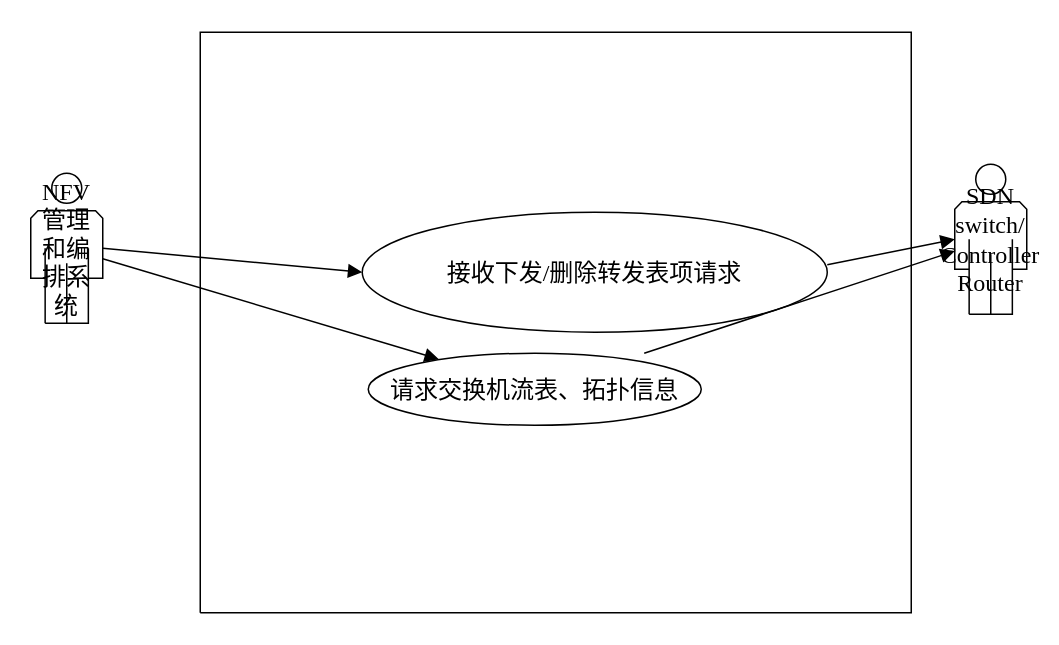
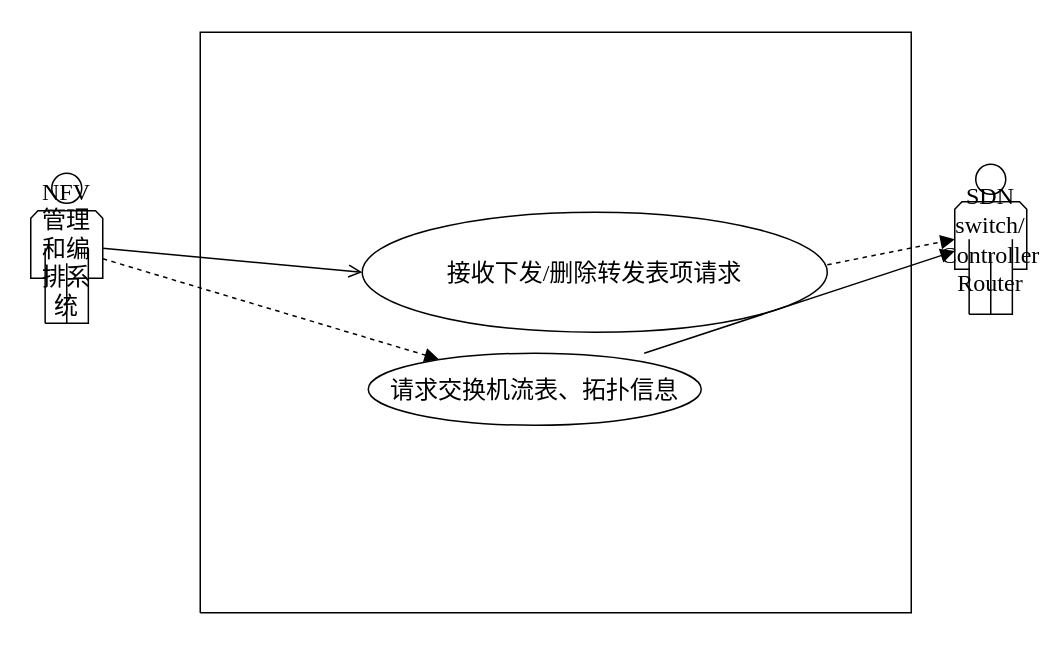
  <mxCell id="0" />
  <mxCell id="1" parent="0" />
  <mxCell id="2" style="vsdxID=3;fillColor=none;gradientColor=none;strokeColor=none;spacingLeft=1;spacingRight=1;labelBackgroundColor=none;rounded=0;html=1;whiteSpace=wrap;" parent="1" vertex="1"><mxGeometry x="133" y="21" width="474" height="387" as="geometry" /></mxCell>
  <mxCell id="3" style="vsdxID=4;fillColor=#FFFFFF;gradientColor=none;shape=stencil(UzV2Ls5ILEhVNTIoLinKz04tz0wpyVA1dlE1MsrMy0gtyiwBslSNXVWNndPyi1LTi/JL81Ig/IJEkEoQKze/DGRCBUSfAUiHkUElhGdoAOG7QZTmZOYhKTWlkVqYJFmKiXcDVVSSqRDNS0AGIj7SMnNyINGJLI8ef0AhSNwbuwIA);strokeColor=#000000;labelBackgroundColor=none;rounded=0;html=1;whiteSpace=wrap;" parent="2" vertex="1"><mxGeometry width="474" height="387" as="geometry" /></mxCell>
  <mxCell id="4" value="&lt;p style=&quot;align:center;margin-left:0;margin-right:0;margin-top:0px;margin-bottom:0px;text-indent:0;valign:middle;direction:ltr;&quot;&gt;&lt;/p&gt;" style="text;vsdxID=4;fillColor=none;gradientColor=none;strokeColor=none;labelBackgroundColor=none;rounded=0;html=1;whiteSpace=wrap;verticalAlign=middle;align=center;;html=1;" parent="3" vertex="1"><mxGeometry y="-0.93" width="474.31" height="387.93" as="geometry" /></mxCell>
  <mxCell id="5" style="vsdxID=6;fillColor=none;gradientColor=none;gradientDirection=north;strokeColor=none;spacingLeft=1;spacingRight=1;labelBackgroundColor=none;rounded=0;html=1;whiteSpace=wrap;" parent="2" vertex="1"><mxGeometry width="474" height="42" as="geometry" /></mxCell>
  <mxCell id="6" value="&lt;p style=&quot;align:center;margin-left:0;margin-right:0;margin-top:0px;margin-bottom:0px;text-indent:0;valign:middle;direction:ltr;&quot;&gt;&lt;/p&gt;" style="verticalAlign=middle;align=center;vsdxID=7;fillColor=none;gradientColor=none;strokeColor=none;labelBackgroundColor=none;rounded=0;html=1;whiteSpace=wrap;" parent="5" vertex="1"><mxGeometry width="474" height="42" as="geometry" /></mxCell>
  <mxCell id="7" value="&lt;font style=&quot;font-size:16px;font-family:SimSun;color:#000000;direction:ltr;letter-spacing:0px;line-height:120%;opacity:1&quot;&gt;NFV管理和编排系统&lt;br/&gt;&lt;/font&gt;" style="verticalAlign=middle;align=center;vsdxID=1;fillColor=#FFFFFF;gradientColor=none;shape=stencil(tZTbDoIwDEC/Zo+QsQnis5f/WHTA4mSkTMW/d6SiQIQg6lu7nna9pYSvy0wUkjBaWjBHeVUHmxG+IYypPJOgrJMI3xK+TgzIFMw5P6BeiJqspZO51BEq9GO0dmH0hmpAUd8hq1U+zIbT0eUIOpfkI2TQRVk4jK6mo01zpmUwva54Njo2gviDyYbz2ehHYccXsbe0Kz+IenibFrB3JniOwl8wpKHpG6pV03A/XrwLRytPVKr0wFhhlck7a6gFpNJzX3mJFunDD03lVcqi9fxNcoO1/iU5J7wuRaK0xkPTtvcvi3vCq8S3dw==);labelBackgroundColor=none;rounded=0;html=1;whiteSpace=wrap;" parent="1" vertex="1"><mxGeometry x="20" y="115" width="48" height="100" as="geometry" /></mxCell>
  <mxCell id="8" value="&lt;font style=&quot;font-size:16px;font-family:SimSun;color:#000000;direction:ltr;letter-spacing:0px;line-height:120%;opacity:1&quot;&gt;接收下发/删除转发表项请求&lt;br/&gt;&lt;/font&gt;" style="verticalAlign=middle;align=center;vsdxID=8;fillColor=#FFFFFF;gradientColor=none;shape=stencil(vVHLDsIgEPwajiQI6RfU+h8bu22JCGRB2/69kG1iazx58DazM/vIjjBtmiCi0CplCjecbZ8nYc5Ca+snJJsLEqYTph0C4Ujh4XvmEaqzont41gkL96naodXKrGF6YSfQtUi0OXXDVlqPfJNP6usotUhYbJIUMmQb/GGrAxpRljVycDBuc1hKM2LclX8/7H9nFfB+82Cd45T2+mcspcSRmu4F);labelBackgroundColor=none;rounded=0;html=1;whiteSpace=wrap;" parent="1" vertex="1"><mxGeometry x="241" y="141" width="310" height="80" as="geometry" /></mxCell>
  <mxCell id="9" value="&lt;font style=&quot;font-size:16px;font-family:SimSun;color:#000000;direction:ltr;letter-spacing:0px;line-height:120%;opacity:1&quot;&gt;请求交换机流表、拓扑信息&lt;br/&gt;&lt;/font&gt;" style="verticalAlign=middle;align=center;vsdxID=14;fillColor=#FFFFFF;gradientColor=none;shape=stencil(vVHLDsIgEPwajiQI6RfU+h8bu22JCGRB2/69kG1iazx58DazM/vIjjBtmiCi0CplCjecbZ8nYc5Ca+snJJsLEqYTph0C4Ujh4XvmEaqzont41gkL96naodXKrGF6YSfQtUi0OXXDVlqPfJNP6usotUhYbJIUMmQb/GGrAxpRljVycDBuc1hKM2LclX8/7H9nFfB+82Cd45T2+mcspcSRmu4F);labelBackgroundColor=none;rounded=0;html=1;whiteSpace=wrap;" parent="1" vertex="1"><mxGeometry x="245" y="235" width="222" height="48" as="geometry" /></mxCell>
  <mxCell id="10" value="&lt;font style=&quot;font-size: 16px ; font-family: &amp;#34;simsun&amp;#34; ; color: #000000 ; direction: ltr ; letter-spacing: 0px ; line-height: 120% ; opacity: 1&quot;&gt;SDN switch/&lt;br&gt;Controller&lt;br&gt;Router&lt;br&gt;&lt;/font&gt;" style="verticalAlign=middle;align=center;vsdxID=16;fillColor=#FFFFFF;gradientColor=none;shape=stencil(tZTbDoIwDEC/Zo+QsQnis5f/WHTA4mSkTMW/d6SiQIQg6lu7nna9pYSvy0wUkjBaWjBHeVUHmxG+IYypPJOgrJMI3xK+TgzIFMw5P6BeiJqspZO51BEq9GO0dmH0hmpAUd8hq1U+zIbT0eUIOpfkI2TQRVk4jK6mo01zpmUwva54Njo2gviDyYbz2ehHYccXsbe0Kz+IenibFrB3JniOwl8wpKHpG6pV03A/XrwLRytPVKr0wFhhlck7a6gFpNJzX3mJFunDD03lVcqi9fxNcoO1/iU5J7wuRaK0xkPTtvcvi3vCq8S3dw==);labelBackgroundColor=none;rounded=0;html=1;whiteSpace=wrap;" parent="1" vertex="1"><mxGeometry x="636" y="109" width="48" height="100" as="geometry" /></mxCell>
  <mxCell id="11" value="连接线" parent="0" />
- <mxCell id="12" style="vsdxID=15;edgeStyle=none;startArrow=none;endArrow=block;startSize=2;endSize=7;spacingTop=0;spacingBottom=0;spacingLeft=0;spacingRight=0;verticalAlign=middle;html=1;labelBackgroundColor=#ffffff;rounded=0;exitX=1;exitY=0.57;exitDx=0;exitDy=0;exitPerimeter=0;entryX=0.212;entryY=0.083;entryDx=0;entryDy=0;entryPerimeter=0;" parent="11" source="7" target="9" edge="1"><mxGeometry relative="1" as="geometry"><mxPoint x="-1" y="-1" as="offset" /><Array as="points" /></mxGeometry></mxCell>
- <mxCell id="13" style="vsdxID=13;edgeStyle=none;startArrow=none;endArrow=block;startSize=2;endSize=7;spacingTop=0;spacingBottom=0;spacingLeft=0;spacingRight=0;verticalAlign=middle;html=1;labelBackgroundColor=#ffffff;rounded=0;exitX=1;exitY=0.5;exitDx=0;exitDy=0;exitPerimeter=0;entryX=0;entryY=0.5;entryDx=0;entryDy=0;entryPerimeter=0;" parent="11" source="7" target="8" edge="1"><mxGeometry relative="1" as="geometry"><mxPoint x="-1" as="offset" /><Array as="points" /></mxGeometry></mxCell>
+ <mxCell id="12" style="vsdxID=15;edgeStyle=none;startArrow=none;endArrow=block;startSize=2;endSize=7;spacingTop=0;spacingBottom=0;spacingLeft=0;spacingRight=0;verticalAlign=middle;html=1;labelBackgroundColor=#ffffff;rounded=0;exitX=1;exitY=0.57;exitDx=0;exitDy=0;exitPerimeter=0;entryX=0.212;entryY=0.083;entryDx=0;entryDy=0;entryPerimeter=0;dashed=1;" parent="11" source="7" target="9" edge="1"><mxGeometry relative="1" as="geometry"><mxPoint x="-1" y="-1" as="offset" /><Array as="points" /></mxGeometry></mxCell>
+ <mxCell id="13" style="vsdxID=13;edgeStyle=none;startArrow=none;endArrow=open;startSize=2;endSize=7;spacingTop=0;spacingBottom=0;spacingLeft=0;spacingRight=0;verticalAlign=middle;html=1;labelBackgroundColor=#ffffff;rounded=0;exitX=1;exitY=0.5;exitDx=0;exitDy=0;exitPerimeter=0;entryX=0;entryY=0.5;entryDx=0;entryDy=0;entryPerimeter=0;" parent="11" source="7" target="8" edge="1"><mxGeometry relative="1" as="geometry"><mxPoint x="-1" as="offset" /><Array as="points" /></mxGeometry></mxCell>
  <mxCell id="14" style="vsdxID=35;edgeStyle=none;startArrow=none;endArrow=block;startSize=2;endSize=7;spacingTop=0;spacingBottom=0;spacingLeft=0;spacingRight=0;verticalAlign=middle;html=1;labelBackgroundColor=#ffffff;rounded=0;" parent="11" source="9" target="10" edge="1"><mxGeometry relative="1" as="geometry"><mxPoint x="-1" as="offset" /><Array as="points" /><mxPoint x="670" y="291" as="targetPoint" /></mxGeometry></mxCell>
- <mxCell id="15" style="vsdxID=24;edgeStyle=none;startArrow=none;endArrow=block;startSize=2;endSize=7;spacingTop=0;spacingBottom=0;spacingLeft=0;spacingRight=0;verticalAlign=middle;html=1;labelBackgroundColor=#ffffff;rounded=0;exitX=1;exitY=0.438;exitDx=0;exitDy=0;exitPerimeter=0;entryX=0;entryY=0.5;entryDx=0;entryDy=0;entryPerimeter=0;" parent="11" source="8" target="10" edge="1"><mxGeometry relative="1" as="geometry"><mxPoint x="-1" as="offset" /><Array as="points" /></mxGeometry></mxCell>
+ <mxCell id="15" style="vsdxID=24;edgeStyle=none;startArrow=none;endArrow=block;startSize=2;endSize=7;spacingTop=0;spacingBottom=0;spacingLeft=0;spacingRight=0;verticalAlign=middle;html=1;labelBackgroundColor=#ffffff;rounded=0;exitX=1;exitY=0.438;exitDx=0;exitDy=0;exitPerimeter=0;entryX=0;entryY=0.5;entryDx=0;entryDy=0;entryPerimeter=0;dashed=1;" parent="11" source="8" target="10" edge="1"><mxGeometry relative="1" as="geometry"><mxPoint x="-1" as="offset" /><Array as="points" /></mxGeometry></mxCell>
